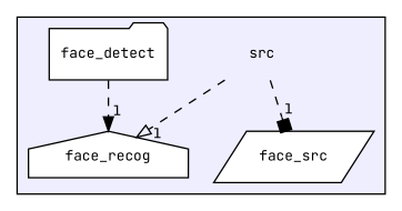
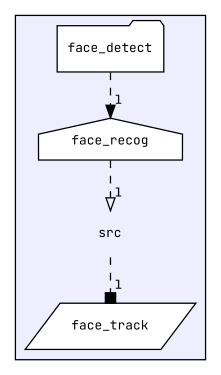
  digraph {
    compound=true
    fontname="JetBrains Mono"
    node [fontname="JetBrains Mono" fontsize=10 color=black fillcolor=white style=filled]
    edge [fontname="JetBrains Mono" headlabel=1 labeldistance=1.5 labelfontname=Helvetica labelfontsize=10 style=dashed]
    n1 [label=src shape=plaintext color="" fillcolor="" style=""]
    n2 [label=face_detect shape=folder]
    n3 [label=face_recog shape=house]
-   n4 [label=face_src shape=parallelogram]
+   n4 [label=face_track shape=parallelogram]
    subgraph cluster_1 {
      bgcolor="#eeeeff"
      pencolor=black
      n1
      n2
      n3
      n4
    }
-   n1 -> n3 [arrowhead=onormal]
+   n3 -> n1 [arrowhead=onormal]
    n1 -> n4 [arrowhead=box]
    n2 -> n3 [arrowhead=normal]
  }
